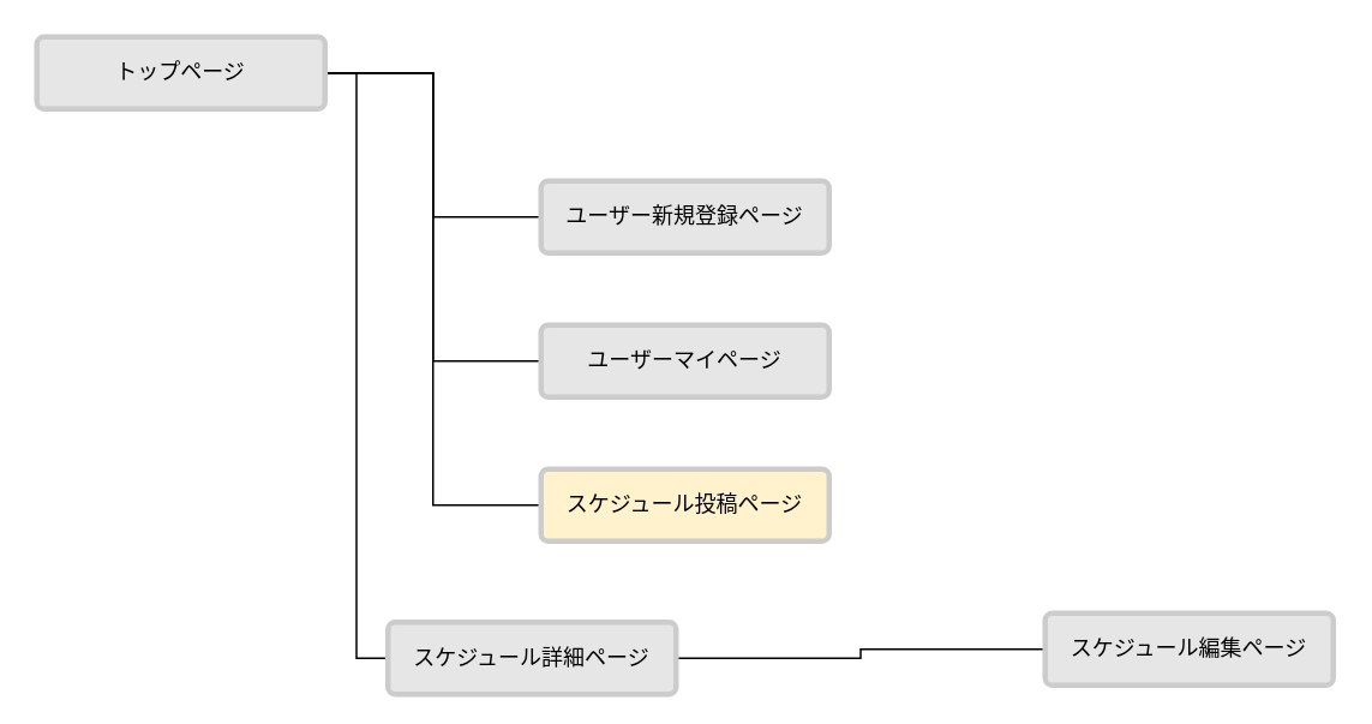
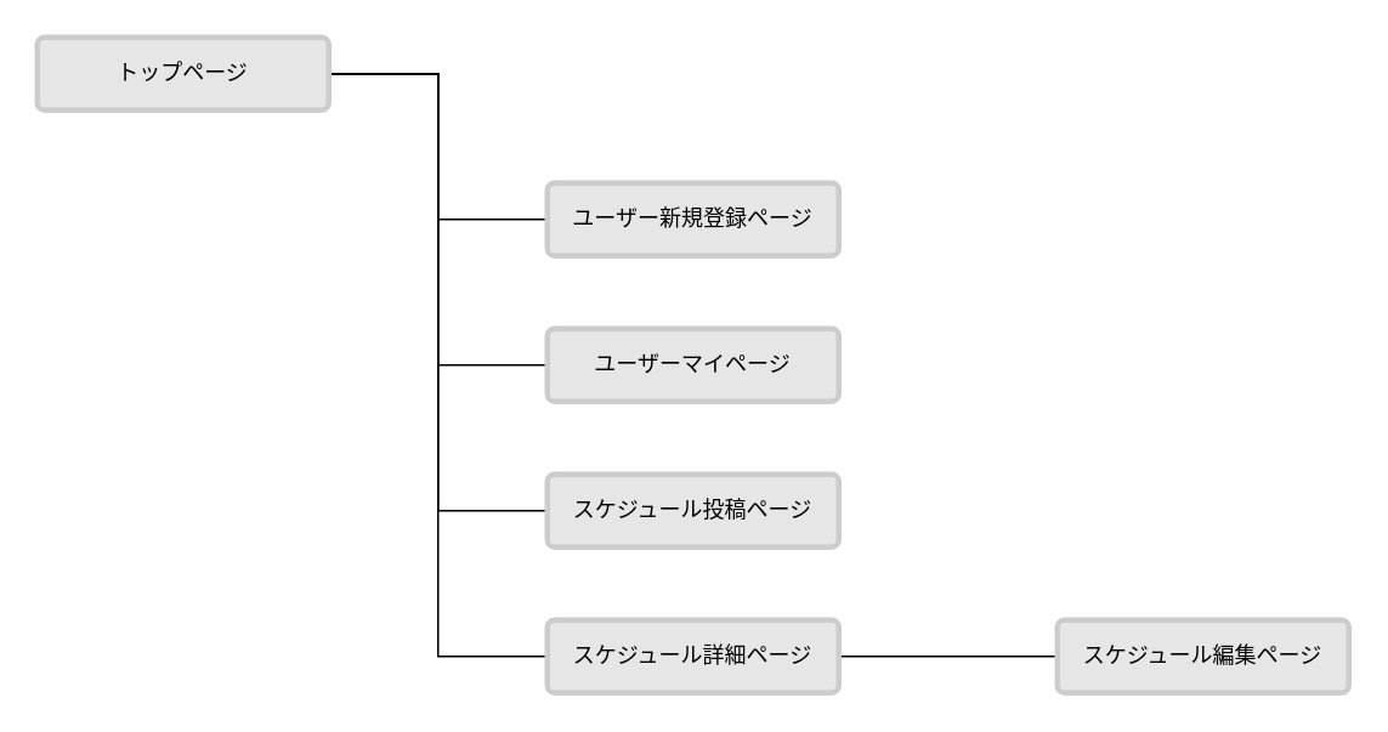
  <mxCell id="0" />
  <mxCell id="1" parent="0" />
  <mxCell id="2" style="edgeStyle=orthogonalEdgeStyle;rounded=0;html=1;exitX=1;exitY=0.5;exitDx=0;exitDy=0;entryX=0;entryY=0.5;entryDx=0;entryDy=0;strokeColor=#000000;fontColor=#000000;endArrow=none;endFill=0;" edge="1" parent="1" source="6" target="7"><mxGeometry relative="1" as="geometry" /></mxCell>
  <mxCell id="3" style="edgeStyle=orthogonalEdgeStyle;rounded=0;html=1;exitX=1;exitY=0.5;exitDx=0;exitDy=0;entryX=0;entryY=0.5;entryDx=0;entryDy=0;strokeColor=#000000;fontColor=#000000;endArrow=none;endFill=0;" edge="1" parent="1" source="6" target="8"><mxGeometry relative="1" as="geometry" /></mxCell>
  <mxCell id="4" style="edgeStyle=orthogonalEdgeStyle;rounded=0;html=1;exitX=1;exitY=0.5;exitDx=0;exitDy=0;entryX=0;entryY=0.5;entryDx=0;entryDy=0;strokeColor=#000000;fontColor=#000000;endArrow=none;endFill=0;" edge="1" parent="1" source="6" target="9"><mxGeometry relative="1" as="geometry" /></mxCell>
  <mxCell id="5" style="edgeStyle=orthogonalEdgeStyle;rounded=0;html=1;exitX=1;exitY=0.5;exitDx=0;exitDy=0;entryX=0;entryY=0.5;entryDx=0;entryDy=0;strokeColor=#000000;fontColor=#000000;endArrow=none;endFill=0;" edge="1" parent="1" source="6" target="11"><mxGeometry relative="1" as="geometry" /></mxCell>
  <mxCell id="6" value="&lt;font color=&quot;#000000&quot;&gt;トップページ&lt;br&gt;&lt;/font&gt;" style="rounded=1;arcSize=10;whiteSpace=wrap;html=1;align=center;fillColor=#E6E6E6;strokeColor=#CCCCCC;strokeWidth=3;" vertex="1" parent="1"><mxGeometry x="20" y="20" width="160" height="40" as="geometry" /></mxCell>
  <mxCell id="7" value="ユーザー新規登録ページ" style="rounded=1;arcSize=10;whiteSpace=wrap;html=1;align=center;strokeColor=#CCCCCC;fontColor=#000000;fillColor=#E6E6E6;strokeWidth=3;" vertex="1" parent="1"><mxGeometry x="300" y="100" width="160" height="40" as="geometry" /></mxCell>
  <mxCell id="8" value="ユーザーマイページ" style="rounded=1;arcSize=10;whiteSpace=wrap;html=1;align=center;strokeColor=#CCCCCC;fontColor=#000000;fillColor=#E6E6E6;strokeWidth=3;" vertex="1" parent="1"><mxGeometry x="300" y="180" width="160" height="40" as="geometry" /></mxCell>
- <mxCell id="9" value="スケジュール投稿ページ" style="rounded=1;arcSize=10;whiteSpace=wrap;html=1;align=center;strokeColor=#CCCCCC;fontColor=#000000;fillColor=#fff2cc;strokeWidth=3;" vertex="1" parent="1"><mxGeometry x="300" y="260" width="160" height="40" as="geometry" /></mxCell>
+ <mxCell id="9" value="スケジュール投稿ページ" style="rounded=1;arcSize=10;whiteSpace=wrap;html=1;align=center;strokeColor=#CCCCCC;fontColor=#000000;fillColor=#E6E6E6;strokeWidth=3;" vertex="1" parent="1"><mxGeometry x="300" y="260" width="160" height="40" as="geometry" /></mxCell>
  <mxCell id="10" style="edgeStyle=orthogonalEdgeStyle;rounded=0;html=1;exitX=1;exitY=0.5;exitDx=0;exitDy=0;entryX=0;entryY=0.5;entryDx=0;entryDy=0;strokeColor=#000000;fontColor=#000000;endArrow=none;endFill=0;" edge="1" parent="1" source="11" target="12"><mxGeometry relative="1" as="geometry" /></mxCell>
- <mxCell id="11" value="スケジュール詳細ページ" style="rounded=1;arcSize=10;whiteSpace=wrap;html=1;align=center;strokeColor=#CCCCCC;strokeWidth=3;fontColor=#000000;fillColor=#E6E6E6;" vertex="1" parent="1"><mxGeometry x="215" y="345" width="160" height="40" as="geometry" /></mxCell>
+ <mxCell id="11" value="スケジュール詳細ページ" style="rounded=1;arcSize=10;whiteSpace=wrap;html=1;align=center;strokeColor=#CCCCCC;strokeWidth=3;fontColor=#000000;fillColor=#E6E6E6;" vertex="1" parent="1"><mxGeometry x="300" y="340" width="160" height="40" as="geometry" /></mxCell>
  <mxCell id="12" value="スケジュール編集ページ" style="rounded=1;arcSize=10;whiteSpace=wrap;html=1;align=center;strokeColor=#CCCCCC;strokeWidth=3;fontColor=#000000;fillColor=#E6E6E6;" vertex="1" parent="1"><mxGeometry x="580" y="340" width="160" height="40" as="geometry" /></mxCell>
